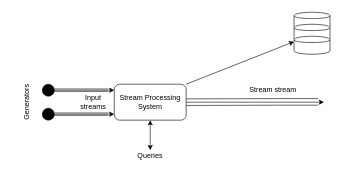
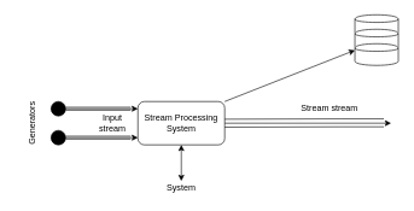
  <mxCell id="0" />
  <mxCell id="1" parent="0" />
  <mxCell id="2" value="Stream Processing System" style="rounded=1;whiteSpace=wrap;html=1;" vertex="1" parent="1"><mxGeometry x="190" y="140" width="120" height="60" as="geometry" /></mxCell>
  <mxCell id="3" value="" style="shape=cylinder;whiteSpace=wrap;html=1;boundedLbl=1;backgroundOutline=1;" vertex="1" parent="1"><mxGeometry x="490" y="20" width="60" height="30" as="geometry" /></mxCell>
  <mxCell id="4" value="" style="shape=cylinder;whiteSpace=wrap;html=1;boundedLbl=1;backgroundOutline=1;" vertex="1" parent="1"><mxGeometry x="490" y="40" width="60" height="30" as="geometry" /></mxCell>
  <mxCell id="5" value="" style="shape=cylinder;whiteSpace=wrap;html=1;boundedLbl=1;backgroundOutline=1;" vertex="1" parent="1"><mxGeometry x="490" y="60" width="60" height="30" as="geometry" /></mxCell>
  <mxCell id="6" value="" style="shape=link;html=1;exitX=1;exitY=0.5;exitDx=0;exitDy=0;width=11;" edge="1" parent="1" source="2"><mxGeometry width="50" height="50" relative="1" as="geometry"><mxPoint x="400" y="169.5" as="sourcePoint" /><mxPoint x="530" y="169.5" as="targetPoint" /><Array as="points"><mxPoint x="470" y="169.5" /></Array></mxGeometry></mxCell>
  <mxCell id="7" value="" style="endArrow=classic;html=1;exitX=1;exitY=0.5;exitDx=0;exitDy=0;" edge="1" parent="1" source="2"><mxGeometry width="50" height="50" relative="1" as="geometry"><mxPoint x="180" y="350" as="sourcePoint" /><mxPoint x="540" y="170" as="targetPoint" /></mxGeometry></mxCell>
  <mxCell id="8" value="" style="ellipse;whiteSpace=wrap;html=1;aspect=fixed;fillColor=#000000;" vertex="1" parent="1"><mxGeometry x="70" y="180" width="20" height="20" as="geometry" /></mxCell>
  <mxCell id="9" value="" style="endArrow=classic;html=1;exitX=1;exitY=0.5;exitDx=0;exitDy=0;rounded=0;entryX=0;entryY=0.5;entryDx=0;entryDy=0;" edge="1" parent="1" source="8"><mxGeometry width="50" height="50" relative="1" as="geometry"><mxPoint x="200" y="320" as="sourcePoint" /><mxPoint x="190" y="190" as="targetPoint" /></mxGeometry></mxCell>
  <mxCell id="10" value="" style="shape=link;html=1;exitX=1;exitY=0.5;exitDx=0;exitDy=0;" edge="1" parent="1" source="8"><mxGeometry width="50" height="50" relative="1" as="geometry"><mxPoint x="70" y="400" as="sourcePoint" /><mxPoint x="180" y="190" as="targetPoint" /></mxGeometry></mxCell>
  <mxCell id="11" value="" style="ellipse;whiteSpace=wrap;html=1;aspect=fixed;fillColor=#000000;" vertex="1" parent="1"><mxGeometry x="70" y="140" width="20" height="20" as="geometry" /></mxCell>
  <mxCell id="12" value="" style="endArrow=classic;html=1;exitX=1;exitY=0.5;exitDx=0;exitDy=0;rounded=0;entryX=0;entryY=0.5;entryDx=0;entryDy=0;" edge="1" parent="1" source="11"><mxGeometry width="50" height="50" relative="1" as="geometry"><mxPoint x="200" y="280" as="sourcePoint" /><mxPoint x="190" y="150" as="targetPoint" /></mxGeometry></mxCell>
  <mxCell id="13" value="" style="shape=link;html=1;exitX=1;exitY=0.5;exitDx=0;exitDy=0;" edge="1" parent="1" source="11"><mxGeometry width="50" height="50" relative="1" as="geometry"><mxPoint x="70" y="360" as="sourcePoint" /><mxPoint x="180" y="150" as="targetPoint" /></mxGeometry></mxCell>
  <mxCell id="14" value="Generators" style="text;html=1;strokeColor=none;fillColor=none;align=center;verticalAlign=middle;whiteSpace=wrap;rounded=0;rotation=-90;" vertex="1" parent="1"><mxGeometry x="20" y="160" width="50" height="20" as="geometry" /></mxCell>
  <mxCell id="15" value="Stream stream" style="text;html=1;strokeColor=none;fillColor=none;align=center;verticalAlign=middle;whiteSpace=wrap;rounded=0;" vertex="1" parent="1"><mxGeometry x="410" y="140" width="90" height="20" as="geometry" /></mxCell>
- <mxCell id="16" value="Input streams" style="text;html=1;strokeColor=none;fillColor=none;align=center;verticalAlign=middle;whiteSpace=wrap;rounded=0;" vertex="1" parent="1"><mxGeometry x="130" y="160" width="50" height="20" as="geometry" /></mxCell>
+ <mxCell id="16" value="Input stream" style="text;html=1;strokeColor=none;fillColor=none;align=center;verticalAlign=middle;whiteSpace=wrap;rounded=0;" vertex="1" parent="1"><mxGeometry x="130" y="160" width="50" height="20" as="geometry" /></mxCell>
  <mxCell id="17" value="" style="endArrow=classic;html=1;exitX=1;exitY=0;exitDx=0;exitDy=0;entryX=0;entryY=0.3;entryDx=0;entryDy=0;" edge="1" parent="1" source="2" target="5"><mxGeometry width="50" height="50" relative="1" as="geometry"><mxPoint x="40" y="270" as="sourcePoint" /><mxPoint x="90" y="220" as="targetPoint" /></mxGeometry></mxCell>
  <mxCell id="18" value="" style="endArrow=classic;startArrow=classic;html=1;entryX=0.5;entryY=1;entryDx=0;entryDy=0;" edge="1" parent="1" target="2"><mxGeometry width="50" height="50" relative="1" as="geometry"><mxPoint x="250" y="250" as="sourcePoint" /><mxPoint x="90" y="220" as="targetPoint" /></mxGeometry></mxCell>
- <mxCell id="19" value="Queries" style="text;html=1;strokeColor=none;fillColor=none;align=center;verticalAlign=middle;whiteSpace=wrap;rounded=0;" vertex="1" parent="1"><mxGeometry x="155" y="250" width="190" height="20" as="geometry" /></mxCell>
+ <mxCell id="19" value="System" style="text;html=1;strokeColor=none;fillColor=none;align=center;verticalAlign=middle;whiteSpace=wrap;rounded=0;" vertex="1" parent="1"><mxGeometry x="155" y="250" width="190" height="20" as="geometry" /></mxCell>
